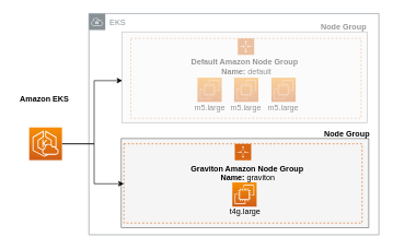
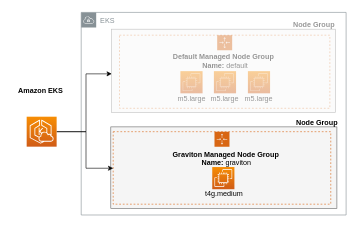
  <mxCell id="0" />
  <mxCell id="1" parent="0" />
  <mxCell id="2" value="EKS" style="sketch=0;outlineConnect=0;gradientColor=none;html=1;whiteSpace=wrap;fontSize=12;fontStyle=0;shape=mxgraph.aws4.group;grIcon=mxgraph.aws4.group_vpc;strokeColor=#879196;fillColor=none;verticalAlign=top;align=left;spacingLeft=30;fontColor=#879196;dashed=0;" parent="1" vertex="1"><mxGeometry x="135" y="20" width="442" height="338" as="geometry" /></mxCell>
  <mxCell id="3" style="edgeStyle=orthogonalEdgeStyle;rounded=0;orthogonalLoop=1;jettySize=auto;html=1;" parent="1" edge="1"><mxGeometry relative="1" as="geometry"><Array as="points"><mxPoint x="143" y="219" /><mxPoint x="143" y="122" /><mxPoint x="186" y="122" /></Array><mxPoint x="94" y="219" as="sourcePoint" /><mxPoint x="186" y="122.5" as="targetPoint" /></mxGeometry></mxCell>
  <mxCell id="4" value="" style="sketch=0;points=[[0,0,0],[0.25,0,0],[0.5,0,0],[0.75,0,0],[1,0,0],[0,1,0],[0.25,1,0],[0.5,1,0],[0.75,1,0],[1,1,0],[0,0.25,0],[0,0.5,0],[0,0.75,0],[1,0.25,0],[1,0.5,0],[1,0.75,0]];outlineConnect=0;fontColor=#232F3E;gradientColor=#F78E04;gradientDirection=north;fillColor=#D05C17;strokeColor=#ffffff;dashed=0;verticalLabelPosition=bottom;verticalAlign=top;align=center;html=1;fontSize=12;fontStyle=0;aspect=fixed;shape=mxgraph.aws4.resourceIcon;resIcon=mxgraph.aws4.eks_cloud;" parent="1" vertex="1"><mxGeometry x="44" y="194" width="50" height="50" as="geometry" /></mxCell>
  <mxCell id="5" value="" style="rounded=0;whiteSpace=wrap;html=1;fillColor=#f5f5f5;fontColor=#333333;strokeColor=#666666;opacity=40;textOpacity=40;" parent="1" vertex="1"><mxGeometry x="185.63" y="48" width="373.75" height="139" as="geometry" /></mxCell>
- <mxCell id="6" value="Default Amazon Node Group" style="text;html=1;align=center;verticalAlign=middle;resizable=0;points=[];autosize=1;strokeColor=none;fillColor=none;fontStyle=1;opacity=40;textOpacity=40;" parent="1" vertex="1"><mxGeometry x="278.63" y="81" width="187" height="26" as="geometry" /></mxCell>
+ <mxCell id="6" value="Default Managed Node Group" style="text;html=1;align=center;verticalAlign=middle;resizable=0;points=[];autosize=1;strokeColor=none;fillColor=none;fontStyle=1;opacity=40;textOpacity=40;" parent="1" vertex="1"><mxGeometry x="278.63" y="81" width="187" height="26" as="geometry" /></mxCell>
  <mxCell id="7" value="Node Group" style="text;html=1;align=center;verticalAlign=middle;resizable=0;points=[];autosize=1;strokeColor=none;fillColor=none;fontStyle=1;opacity=40;textOpacity=40;" parent="1" vertex="1"><mxGeometry x="479.63" y="28" width="87" height="26" as="geometry" /></mxCell>
  <mxCell id="8" value="&lt;b&gt;Amazon EKS&lt;/b&gt;" style="text;html=1;align=center;verticalAlign=middle;resizable=0;points=[];autosize=1;strokeColor=none;fillColor=none;" parent="1" vertex="1"><mxGeometry x="20.5" y="138" width="93" height="26" as="geometry" /></mxCell>
  <mxCell id="9" value="" style="sketch=0;points=[[0,0,0],[0.25,0,0],[0.5,0,0],[0.75,0,0],[1,0,0],[0,1,0],[0.25,1,0],[0.5,1,0],[0.75,1,0],[1,1,0],[0,0.25,0],[0,0.5,0],[0,0.75,0],[1,0.25,0],[1,0.5,0],[1,0.75,0]];outlineConnect=0;fontColor=#232F3E;gradientColor=#F78E04;gradientDirection=north;fillColor=#D05C17;strokeColor=#ffffff;dashed=0;verticalLabelPosition=bottom;verticalAlign=top;align=center;html=1;fontSize=12;fontStyle=0;aspect=fixed;shape=mxgraph.aws4.resourceIcon;resIcon=mxgraph.aws4.ec2;opacity=40;textOpacity=40;" parent="1" vertex="1"><mxGeometry x="356.38" y="118" width="37" height="37" as="geometry" /></mxCell>
  <mxCell id="10" value="m5.large" style="text;html=1;align=center;verticalAlign=middle;resizable=0;points=[];autosize=1;strokeColor=none;fillColor=none;opacity=40;textOpacity=40;" parent="1" vertex="1"><mxGeometry x="341.88" y="152" width="65" height="26" as="geometry" /></mxCell>
  <mxCell id="11" value="&lt;b&gt;Name: &lt;/b&gt;default" style="text;html=1;align=center;verticalAlign=middle;resizable=0;points=[];autosize=1;strokeColor=none;fillColor=none;opacity=40;textOpacity=40;" parent="1" vertex="1"><mxGeometry x="328.38" y="96" width="94" height="26" as="geometry" /></mxCell>
  <mxCell id="12" value="" style="points=[[0,0],[0.25,0],[0.5,0],[0.75,0],[1,0],[1,0.25],[1,0.5],[1,0.75],[1,1],[0.75,1],[0.5,1],[0.25,1],[0,1],[0,0.75],[0,0.5],[0,0.25]];outlineConnect=0;gradientColor=none;html=1;whiteSpace=wrap;fontSize=12;fontStyle=0;container=1;pointerEvents=0;collapsible=0;recursiveResize=0;shape=mxgraph.aws4.groupCenter;grIcon=mxgraph.aws4.group_auto_scaling_group;grStroke=1;strokeColor=#D86613;fillColor=none;verticalAlign=top;align=center;fontColor=#D86613;dashed=1;spacingTop=25;opacity=40;textOpacity=40;" parent="1" vertex="1"><mxGeometry x="198.88" y="58" width="351" height="122" as="geometry" /></mxCell>
  <mxCell id="13" value="" style="rounded=0;whiteSpace=wrap;html=1;fillColor=#f5f5f5;fontColor=#333333;strokeColor=#666666;" parent="1" vertex="1"><mxGeometry x="184.38" y="211" width="377.25" height="136" as="geometry" /></mxCell>
- <mxCell id="14" value="Graviton Amazon Node Group" style="text;html=1;align=center;verticalAlign=middle;resizable=0;points=[];autosize=1;strokeColor=none;fillColor=none;fontStyle=1" parent="1" vertex="1"><mxGeometry x="278.63" y="244" width="195" height="26" as="geometry" /></mxCell>
+ <mxCell id="14" value="Graviton Managed Node Group" style="text;html=1;align=center;verticalAlign=middle;resizable=0;points=[];autosize=1;strokeColor=none;fillColor=none;fontStyle=1" parent="1" vertex="1"><mxGeometry x="278.63" y="244" width="195" height="26" as="geometry" /></mxCell>
  <mxCell id="15" value="" style="sketch=0;points=[[0,0,0],[0.25,0,0],[0.5,0,0],[0.75,0,0],[1,0,0],[0,1,0],[0.25,1,0],[0.5,1,0],[0.75,1,0],[1,1,0],[0,0.25,0],[0,0.5,0],[0,0.75,0],[1,0.25,0],[1,0.5,0],[1,0.75,0]];outlineConnect=0;fontColor=#232F3E;gradientColor=#F78E04;gradientDirection=north;fillColor=#D05C17;strokeColor=#ffffff;dashed=0;verticalLabelPosition=bottom;verticalAlign=top;align=center;html=1;fontSize=12;fontStyle=0;aspect=fixed;shape=mxgraph.aws4.resourceIcon;resIcon=mxgraph.aws4.ec2;" parent="1" vertex="1"><mxGeometry x="353.63" y="278" width="37" height="37" as="geometry" /></mxCell>
- <mxCell id="16" value="t4g.large" style="text;html=1;align=center;verticalAlign=middle;resizable=0;points=[];autosize=1;strokeColor=none;fillColor=none;" parent="1" vertex="1"><mxGeometry x="332.5" y="310" width="81" height="26" as="geometry" /></mxCell>
+ <mxCell id="16" value="t4g.medium" style="text;html=1;align=center;verticalAlign=middle;resizable=0;points=[];autosize=1;strokeColor=none;fillColor=none;" parent="1" vertex="1"><mxGeometry x="332.5" y="310" width="81" height="26" as="geometry" /></mxCell>
  <mxCell id="17" value="&lt;b&gt;Name: &lt;/b&gt;graviton" style="text;html=1;align=center;verticalAlign=middle;resizable=0;points=[];autosize=1;strokeColor=none;fillColor=none;" parent="1" vertex="1"><mxGeometry x="326.13" y="258" width="101" height="26" as="geometry" /></mxCell>
  <mxCell id="18" value="" style="points=[[0,0],[0.25,0],[0.5,0],[0.75,0],[1,0],[1,0.25],[1,0.5],[1,0.75],[1,1],[0.75,1],[0.5,1],[0.25,1],[0,1],[0,0.75],[0,0.5],[0,0.25]];outlineConnect=0;gradientColor=none;html=1;whiteSpace=wrap;fontSize=12;fontStyle=0;container=1;pointerEvents=0;collapsible=0;recursiveResize=0;shape=mxgraph.aws4.groupCenter;grIcon=mxgraph.aws4.group_auto_scaling_group;grStroke=1;strokeColor=#D86613;fillColor=none;verticalAlign=top;align=center;fontColor=#D86613;dashed=1;spacingTop=25;" parent="1" vertex="1"><mxGeometry x="188.38" y="219" width="363" height="121" as="geometry" /></mxCell>
  <mxCell id="19" style="edgeStyle=orthogonalEdgeStyle;rounded=0;orthogonalLoop=1;jettySize=auto;html=1;exitX=1;exitY=0.5;exitDx=0;exitDy=0;exitPerimeter=0;" parent="1" target="18" edge="1"><mxGeometry relative="1" as="geometry"><mxPoint x="94.38" y="219" as="sourcePoint" /><mxPoint x="177" y="379" as="targetPoint" /><Array as="points"><mxPoint x="143" y="219" /><mxPoint x="143" y="280" /></Array></mxGeometry></mxCell>
  <mxCell id="20" value="Node Group" style="text;html=1;align=center;verticalAlign=middle;resizable=0;points=[];autosize=1;strokeColor=none;fillColor=none;fontStyle=1" parent="1" vertex="1"><mxGeometry x="484.38" y="191" width="87" height="26" as="geometry" /></mxCell>
  <mxCell id="21" value="" style="sketch=0;points=[[0,0,0],[0.25,0,0],[0.5,0,0],[0.75,0,0],[1,0,0],[0,1,0],[0.25,1,0],[0.5,1,0],[0.75,1,0],[1,1,0],[0,0.25,0],[0,0.5,0],[0,0.75,0],[1,0.25,0],[1,0.5,0],[1,0.75,0]];outlineConnect=0;fontColor=#232F3E;gradientColor=#F78E04;gradientDirection=north;fillColor=#D05C17;strokeColor=#ffffff;dashed=0;verticalLabelPosition=bottom;verticalAlign=top;align=center;html=1;fontSize=12;fontStyle=0;aspect=fixed;shape=mxgraph.aws4.resourceIcon;resIcon=mxgraph.aws4.ec2;opacity=40;textOpacity=40;" vertex="1" parent="1"><mxGeometry x="300.5" y="118" width="37" height="37" as="geometry" /></mxCell>
  <mxCell id="22" value="m5.large" style="text;html=1;align=center;verticalAlign=middle;resizable=0;points=[];autosize=1;strokeColor=none;fillColor=none;opacity=40;textOpacity=40;" vertex="1" parent="1"><mxGeometry x="286" y="152" width="65" height="26" as="geometry" /></mxCell>
  <mxCell id="23" value="" style="sketch=0;points=[[0,0,0],[0.25,0,0],[0.5,0,0],[0.75,0,0],[1,0,0],[0,1,0],[0.25,1,0],[0.5,1,0],[0.75,1,0],[1,1,0],[0,0.25,0],[0,0.5,0],[0,0.75,0],[1,0.25,0],[1,0.5,0],[1,0.75,0]];outlineConnect=0;fontColor=#232F3E;gradientColor=#F78E04;gradientDirection=north;fillColor=#D05C17;strokeColor=#ffffff;dashed=0;verticalLabelPosition=bottom;verticalAlign=top;align=center;html=1;fontSize=12;fontStyle=0;aspect=fixed;shape=mxgraph.aws4.resourceIcon;resIcon=mxgraph.aws4.ec2;opacity=40;textOpacity=40;" vertex="1" parent="1"><mxGeometry x="413.13" y="118" width="37" height="37" as="geometry" /></mxCell>
  <mxCell id="24" value="m5.large" style="text;html=1;align=center;verticalAlign=middle;resizable=0;points=[];autosize=1;strokeColor=none;fillColor=none;opacity=40;textOpacity=40;" vertex="1" parent="1"><mxGeometry x="398.63" y="152" width="65" height="26" as="geometry" /></mxCell>
